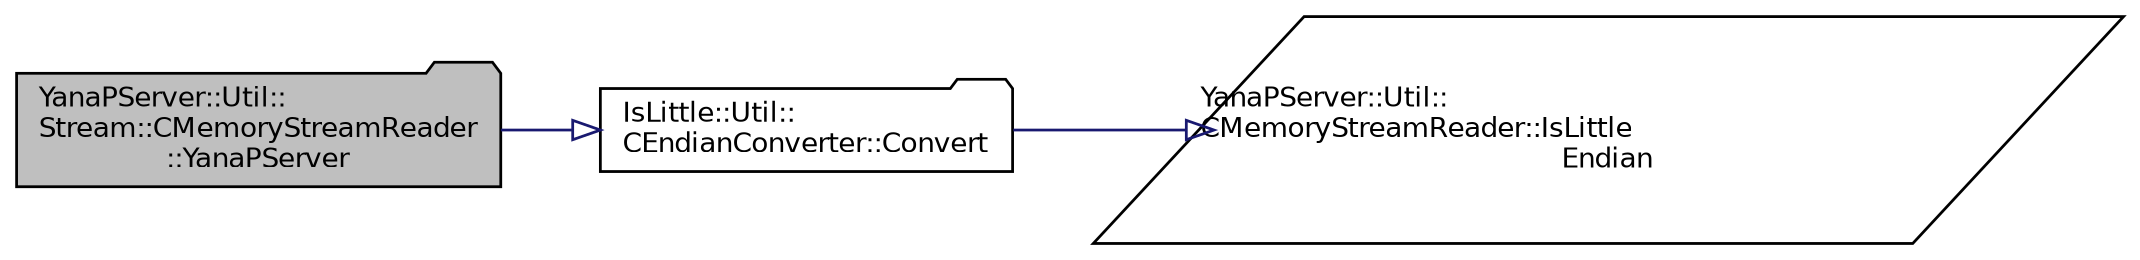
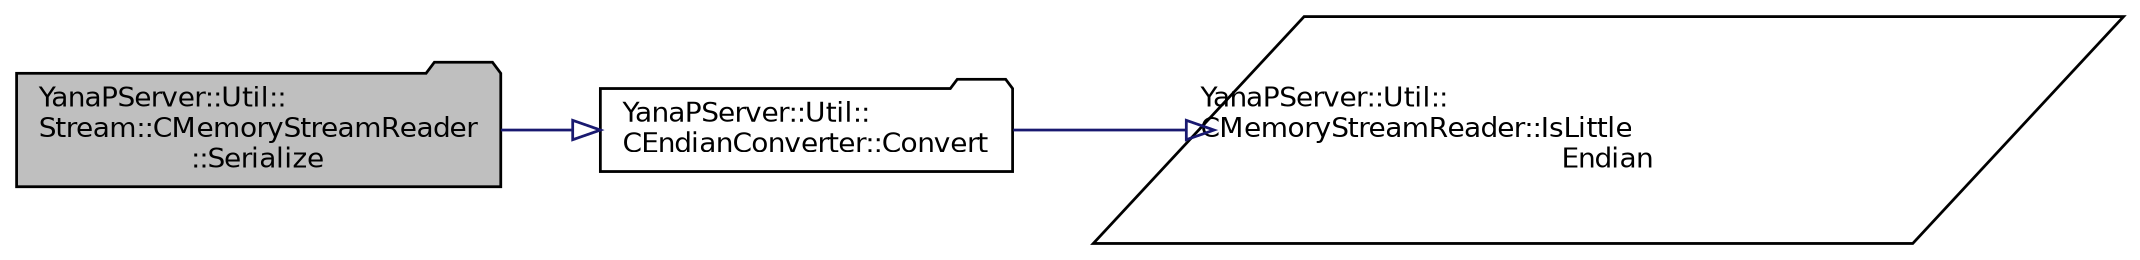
  digraph {
    rankdir=LR
    node [color=black fillcolor=white fontname=Helvetica fontsize=10 shape=folder style=filled]
    edge [arrowhead=onormal color=midnightblue fontname=Helvetica fontsize=10 labelfontname=Helvetica labelfontsize=10 style=solid]
-   n1 [fillcolor=grey75 fontcolor=black height=0.2 label="YanaPServer::Util::\lStream::CMemoryStreamReader\l::YanaPServer" width=0.4]
-   n2 [height=0.2 label="IsLittle::Util::\lCEndianConverter::Convert" width=0.4]
+   n1 [fillcolor=grey75 fontcolor=black height=0.2 label="YanaPServer::Util::\lStream::CMemoryStreamReader\l::Serialize" width=0.4]
+   n2 [height=0.2 label="YanaPServer::Util::\lCEndianConverter::Convert" width=0.4]
    n3 [height=0.2 label="YanaPServer::Util::\lCMemoryStreamReader::IsLittle\lEndian" shape=parallelogram width=0.4]
    n1 -> n2
    n2 -> n3
  }
